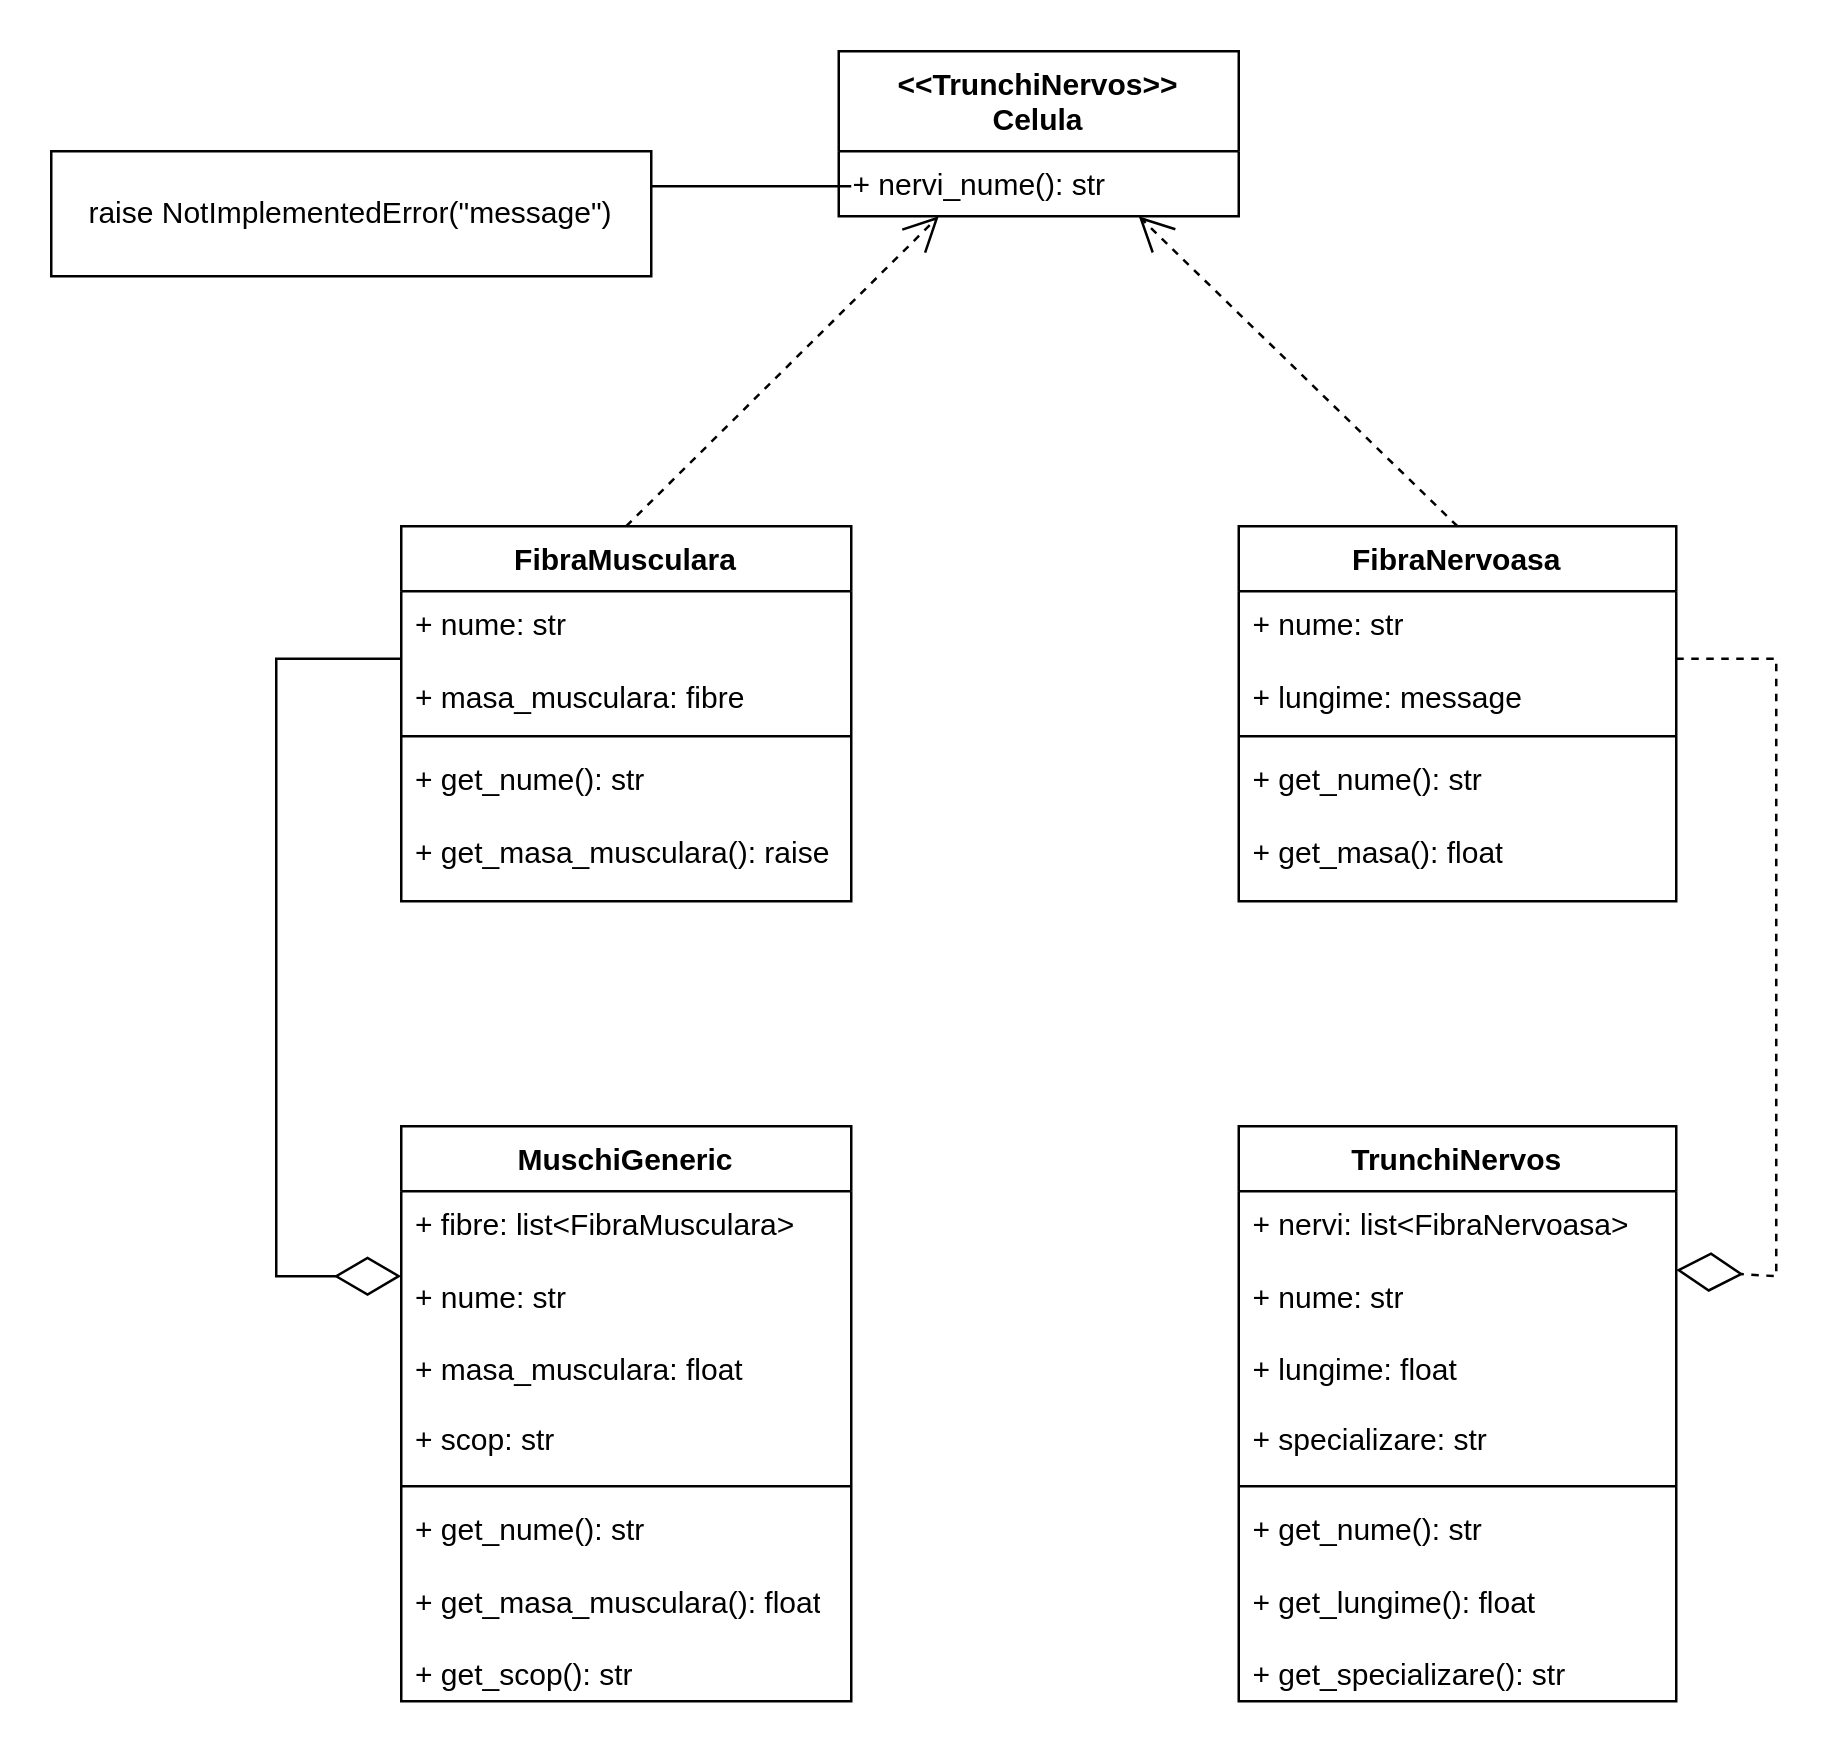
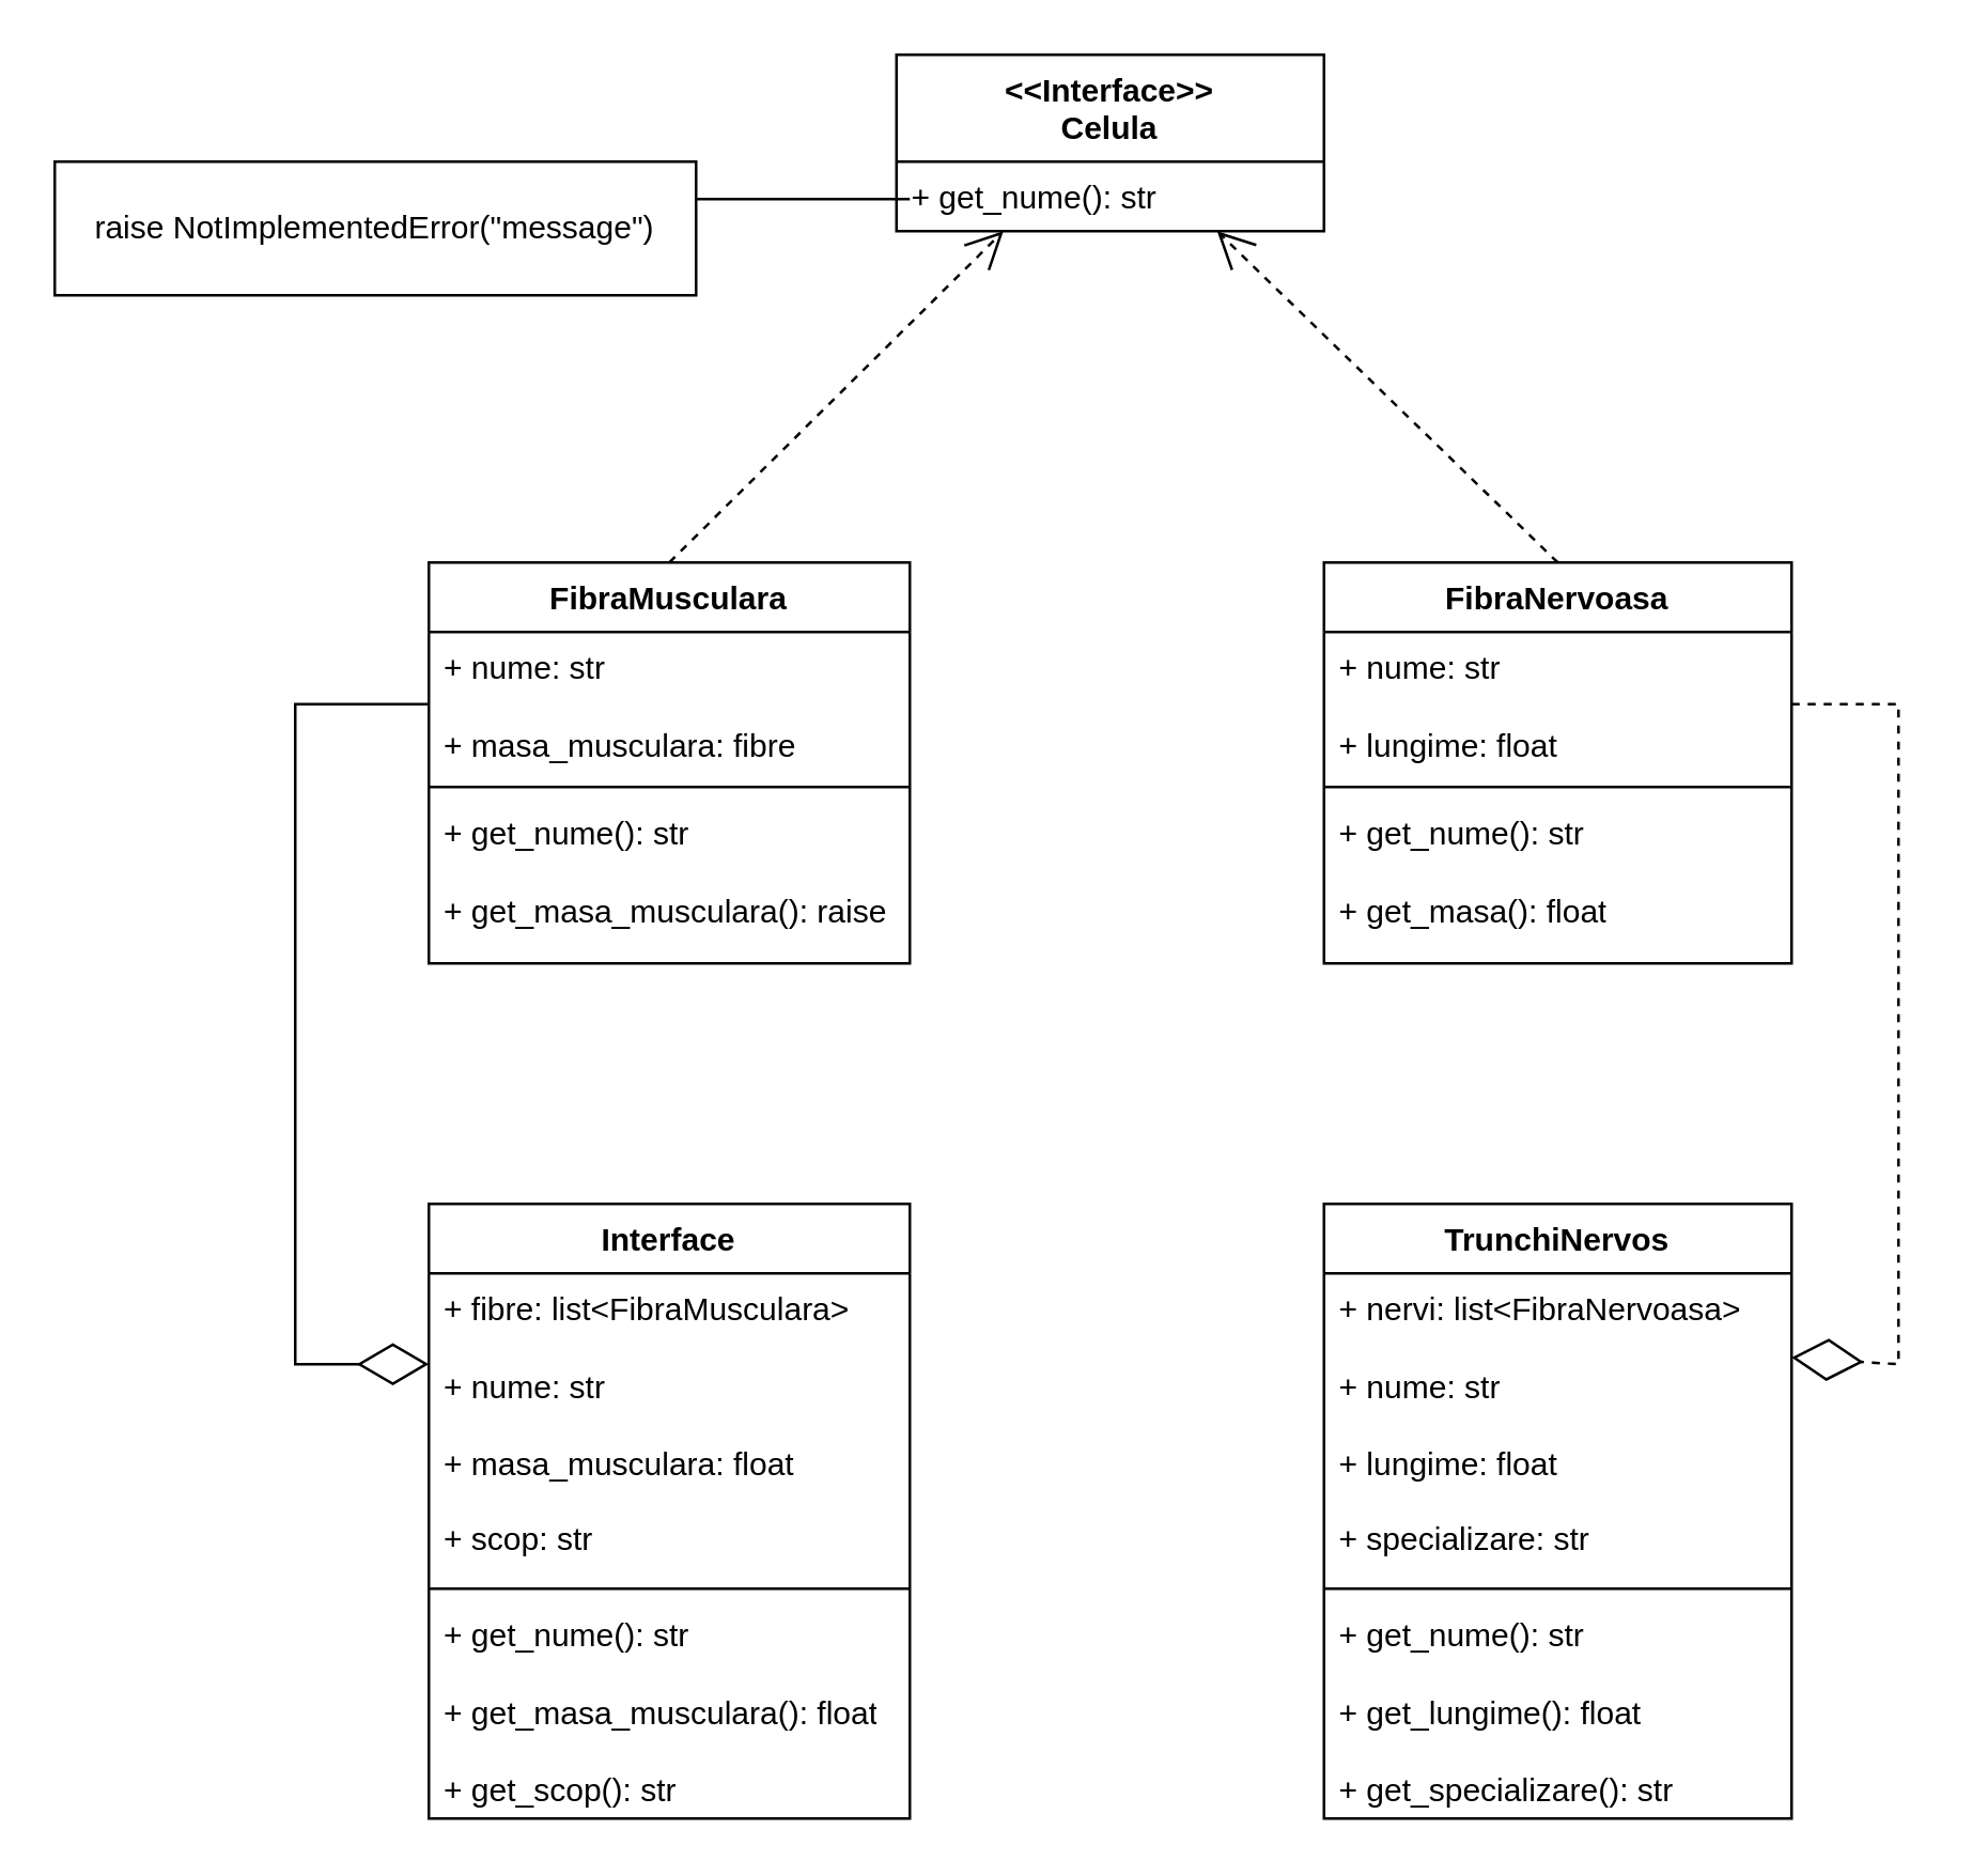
  <mxCell id="0" />
  <mxCell id="1" parent="0" />
- <mxCell id="2" value="&lt;div&gt;&amp;lt;&amp;lt;TrunchiNervos&amp;gt;&amp;gt;&lt;/div&gt;&lt;div&gt;Celula&lt;br&gt;&lt;/div&gt;" style="swimlane;fontStyle=1;align=center;verticalAlign=top;childLayout=stackLayout;horizontal=1;startSize=40;horizontalStack=0;resizeParent=1;resizeParentMax=0;resizeLast=0;collapsible=1;marginBottom=0;whiteSpace=wrap;html=1;" vertex="1" parent="1"><mxGeometry x="335" y="20" width="160" height="66" as="geometry" /></mxCell>
- <mxCell id="3" value="+ nervi_nume(): str" style="text;strokeColor=none;fillColor=none;align=left;verticalAlign=top;spacingLeft=4;spacingRight=4;overflow=hidden;rotatable=0;points=[[0,0.5],[1,0.5]];portConstraint=eastwest;whiteSpace=wrap;html=1;" vertex="1" parent="2"><mxGeometry y="40" width="160" height="26" as="geometry" /></mxCell>
+ <mxCell id="2" value="&lt;div&gt;&amp;lt;&amp;lt;Interface&amp;gt;&amp;gt;&lt;/div&gt;&lt;div&gt;Celula&lt;br&gt;&lt;/div&gt;" style="swimlane;fontStyle=1;align=center;verticalAlign=top;childLayout=stackLayout;horizontal=1;startSize=40;horizontalStack=0;resizeParent=1;resizeParentMax=0;resizeLast=0;collapsible=1;marginBottom=0;whiteSpace=wrap;html=1;" vertex="1" parent="1"><mxGeometry x="335" y="20" width="160" height="66" as="geometry" /></mxCell>
+ <mxCell id="3" value="+ get_nume(): str" style="text;strokeColor=none;fillColor=none;align=left;verticalAlign=top;spacingLeft=4;spacingRight=4;overflow=hidden;rotatable=0;points=[[0,0.5],[1,0.5]];portConstraint=eastwest;whiteSpace=wrap;html=1;" vertex="1" parent="2"><mxGeometry y="40" width="160" height="26" as="geometry" /></mxCell>
  <mxCell id="4" value="raise NotImplementedError(&quot;message&quot;)" style="html=1;whiteSpace=wrap;" vertex="1" parent="1"><mxGeometry x="20" y="60" width="240" height="50" as="geometry" /></mxCell>
  <mxCell id="5" value="" style="line;strokeWidth=1;fillColor=none;align=left;verticalAlign=middle;spacingTop=-1;spacingLeft=3;spacingRight=3;rotatable=0;labelPosition=right;points=[];portConstraint=eastwest;strokeColor=inherit;" vertex="1" parent="1"><mxGeometry x="260" y="70" width="80" height="8" as="geometry" /></mxCell>
  <mxCell id="6" value="FibraMusculara" style="swimlane;fontStyle=1;align=center;verticalAlign=top;childLayout=stackLayout;horizontal=1;startSize=26;horizontalStack=0;resizeParent=1;resizeParentMax=0;resizeLast=0;collapsible=1;marginBottom=0;whiteSpace=wrap;html=1;" vertex="1" parent="1"><mxGeometry x="160" y="210" width="180" height="150" as="geometry" /></mxCell>
  <mxCell id="7" value="&lt;div&gt;+ nume: str&lt;/div&gt;&lt;div&gt;&lt;br&gt;&lt;/div&gt;&lt;div&gt;+ masa_musculara: fibre&lt;br&gt;&lt;/div&gt;" style="text;strokeColor=none;fillColor=none;align=left;verticalAlign=top;spacingLeft=4;spacingRight=4;overflow=hidden;rotatable=0;points=[[0,0.5],[1,0.5]];portConstraint=eastwest;whiteSpace=wrap;html=1;" vertex="1" parent="6"><mxGeometry y="26" width="180" height="54" as="geometry" /></mxCell>
  <mxCell id="8" value="" style="line;strokeWidth=1;fillColor=none;align=left;verticalAlign=middle;spacingTop=-1;spacingLeft=3;spacingRight=3;rotatable=0;labelPosition=right;points=[];portConstraint=eastwest;strokeColor=inherit;" vertex="1" parent="6"><mxGeometry y="80" width="180" height="8" as="geometry" /></mxCell>
  <mxCell id="9" value="&lt;div&gt;+ get_nume(): str&lt;/div&gt;&lt;div&gt;&lt;br&gt;&lt;/div&gt;&lt;div&gt;+ get_masa_musculara(): raise&lt;br&gt;&lt;/div&gt;" style="text;strokeColor=none;fillColor=none;align=left;verticalAlign=top;spacingLeft=4;spacingRight=4;overflow=hidden;rotatable=0;points=[[0,0.5],[1,0.5]];portConstraint=eastwest;whiteSpace=wrap;html=1;" vertex="1" parent="6"><mxGeometry y="88" width="180" height="62" as="geometry" /></mxCell>
  <mxCell id="10" value="FibraNervoasa" style="swimlane;fontStyle=1;align=center;verticalAlign=top;childLayout=stackLayout;horizontal=1;startSize=26;horizontalStack=0;resizeParent=1;resizeParentMax=0;resizeLast=0;collapsible=1;marginBottom=0;whiteSpace=wrap;html=1;" vertex="1" parent="1"><mxGeometry x="495" y="210" width="175" height="150" as="geometry" /></mxCell>
- <mxCell id="11" value="&lt;div&gt;+ nume: str&lt;/div&gt;&lt;div&gt;&lt;br&gt;&lt;/div&gt;&lt;div&gt;+ lungime: message&lt;br&gt;&lt;/div&gt;" style="text;strokeColor=none;fillColor=none;align=left;verticalAlign=top;spacingLeft=4;spacingRight=4;overflow=hidden;rotatable=0;points=[[0,0.5],[1,0.5]];portConstraint=eastwest;whiteSpace=wrap;html=1;" vertex="1" parent="10"><mxGeometry y="26" width="175" height="54" as="geometry" /></mxCell>
+ <mxCell id="11" value="&lt;div&gt;+ nume: str&lt;/div&gt;&lt;div&gt;&lt;br&gt;&lt;/div&gt;&lt;div&gt;+ lungime: float&lt;br&gt;&lt;/div&gt;" style="text;strokeColor=none;fillColor=none;align=left;verticalAlign=top;spacingLeft=4;spacingRight=4;overflow=hidden;rotatable=0;points=[[0,0.5],[1,0.5]];portConstraint=eastwest;whiteSpace=wrap;html=1;" vertex="1" parent="10"><mxGeometry y="26" width="175" height="54" as="geometry" /></mxCell>
  <mxCell id="12" value="" style="line;strokeWidth=1;fillColor=none;align=left;verticalAlign=middle;spacingTop=-1;spacingLeft=3;spacingRight=3;rotatable=0;labelPosition=right;points=[];portConstraint=eastwest;strokeColor=inherit;" vertex="1" parent="10"><mxGeometry y="80" width="175" height="8" as="geometry" /></mxCell>
  <mxCell id="13" value="&lt;div&gt;+ get_nume(): str&lt;br&gt;&lt;/div&gt;&lt;div&gt;&lt;br&gt;&lt;/div&gt;&lt;div&gt;+ get_masa(): float&lt;br&gt;&lt;/div&gt;" style="text;strokeColor=none;fillColor=none;align=left;verticalAlign=top;spacingLeft=4;spacingRight=4;overflow=hidden;rotatable=0;points=[[0,0.5],[1,0.5]];portConstraint=eastwest;whiteSpace=wrap;html=1;" vertex="1" parent="10"><mxGeometry y="88" width="175" height="62" as="geometry" /></mxCell>
- <mxCell id="14" value="MuschiGeneric" style="swimlane;fontStyle=1;align=center;verticalAlign=top;childLayout=stackLayout;horizontal=1;startSize=26;horizontalStack=0;resizeParent=1;resizeParentMax=0;resizeLast=0;collapsible=1;marginBottom=0;whiteSpace=wrap;html=1;" vertex="1" parent="1"><mxGeometry x="160" y="450" width="180" height="230" as="geometry" /></mxCell>
+ <mxCell id="14" value="Interface" style="swimlane;fontStyle=1;align=center;verticalAlign=top;childLayout=stackLayout;horizontal=1;startSize=26;horizontalStack=0;resizeParent=1;resizeParentMax=0;resizeLast=0;collapsible=1;marginBottom=0;whiteSpace=wrap;html=1;" vertex="1" parent="1"><mxGeometry x="160" y="450" width="180" height="230" as="geometry" /></mxCell>
  <mxCell id="15" value="&lt;div&gt;+ fibre: list&amp;lt;FibraMusculara&amp;gt;&lt;/div&gt;&lt;div&gt;&lt;br&gt;&lt;/div&gt;&lt;div&gt;+ nume: str&lt;br&gt;&lt;/div&gt;&lt;div&gt;&lt;br&gt;&lt;/div&gt;&lt;div&gt;+ masa_musculara: float&lt;/div&gt;&lt;div&gt;&lt;br&gt;&lt;/div&gt;&lt;div&gt;+ scop: str&lt;br&gt;&lt;/div&gt;" style="text;strokeColor=none;fillColor=none;align=left;verticalAlign=top;spacingLeft=4;spacingRight=4;overflow=hidden;rotatable=0;points=[[0,0.5],[1,0.5]];portConstraint=eastwest;whiteSpace=wrap;html=1;" vertex="1" parent="14"><mxGeometry y="26" width="180" height="114" as="geometry" /></mxCell>
  <mxCell id="16" value="" style="line;strokeWidth=1;fillColor=none;align=left;verticalAlign=middle;spacingTop=-1;spacingLeft=3;spacingRight=3;rotatable=0;labelPosition=right;points=[];portConstraint=eastwest;strokeColor=inherit;" vertex="1" parent="14"><mxGeometry y="140" width="180" height="8" as="geometry" /></mxCell>
  <mxCell id="17" value="&lt;div&gt;+ get_nume(): str&lt;/div&gt;&lt;div&gt;&lt;br&gt;&lt;/div&gt;&lt;div&gt;+ get_masa_musculara(): float&lt;/div&gt;&lt;div&gt;&lt;br&gt;&lt;/div&gt;&lt;div&gt;+ get_scop(): str&lt;br&gt;&lt;/div&gt;" style="text;strokeColor=none;fillColor=none;align=left;verticalAlign=top;spacingLeft=4;spacingRight=4;overflow=hidden;rotatable=0;points=[[0,0.5],[1,0.5]];portConstraint=eastwest;whiteSpace=wrap;html=1;" vertex="1" parent="14"><mxGeometry y="148" width="180" height="82" as="geometry" /></mxCell>
  <mxCell id="18" value="TrunchiNervos" style="swimlane;fontStyle=1;align=center;verticalAlign=top;childLayout=stackLayout;horizontal=1;startSize=26;horizontalStack=0;resizeParent=1;resizeParentMax=0;resizeLast=0;collapsible=1;marginBottom=0;whiteSpace=wrap;html=1;" vertex="1" parent="1"><mxGeometry x="495" y="450" width="175" height="230" as="geometry" /></mxCell>
  <mxCell id="19" value="&lt;div&gt;+ nervi: list&amp;lt;FibraNervoasa&amp;gt;&lt;/div&gt;&lt;div&gt;&lt;br&gt;&lt;/div&gt;&lt;div&gt;+ nume: str&lt;/div&gt;&lt;div&gt;&lt;br&gt;&lt;/div&gt;&lt;div&gt;+ lungime: float&lt;/div&gt;&lt;div&gt;&lt;br&gt;&lt;/div&gt;&lt;div&gt;+ specializare: str&lt;br&gt;&lt;/div&gt;" style="text;strokeColor=none;fillColor=none;align=left;verticalAlign=top;spacingLeft=4;spacingRight=4;overflow=hidden;rotatable=0;points=[[0,0.5],[1,0.5]];portConstraint=eastwest;whiteSpace=wrap;html=1;" vertex="1" parent="18"><mxGeometry y="26" width="175" height="114" as="geometry" /></mxCell>
  <mxCell id="20" value="" style="line;strokeWidth=1;fillColor=none;align=left;verticalAlign=middle;spacingTop=-1;spacingLeft=3;spacingRight=3;rotatable=0;labelPosition=right;points=[];portConstraint=eastwest;strokeColor=inherit;" vertex="1" parent="18"><mxGeometry y="140" width="175" height="8" as="geometry" /></mxCell>
  <mxCell id="21" value="&lt;div&gt;+ get_nume(): str&lt;/div&gt;&lt;div&gt;&lt;br&gt;&lt;/div&gt;&lt;div&gt;+ get_lungime(): float&lt;/div&gt;&lt;div&gt;&lt;br&gt;&lt;/div&gt;&lt;div&gt;+ get_specializare(): str&lt;br&gt;&lt;/div&gt;" style="text;strokeColor=none;fillColor=none;align=left;verticalAlign=top;spacingLeft=4;spacingRight=4;overflow=hidden;rotatable=0;points=[[0,0.5],[1,0.5]];portConstraint=eastwest;whiteSpace=wrap;html=1;" vertex="1" parent="18"><mxGeometry y="148" width="175" height="82" as="geometry" /></mxCell>
  <mxCell id="22" value="" style="endArrow=open;dashed=1;endFill=0;endSize=12;html=1;rounded=0;exitX=0.5;exitY=0;exitDx=0;exitDy=0;entryX=0.25;entryY=1;entryDx=0;entryDy=0;" edge="1" parent="1" source="6" target="2"><mxGeometry width="160" relative="1" as="geometry"><mxPoint x="370" y="400" as="sourcePoint" /><mxPoint x="530" y="400" as="targetPoint" /></mxGeometry></mxCell>
  <mxCell id="23" value="" style="endArrow=open;dashed=1;endFill=0;endSize=12;html=1;rounded=0;exitX=0.5;exitY=0;exitDx=0;exitDy=0;entryX=0.75;entryY=1;entryDx=0;entryDy=0;" edge="1" parent="1" source="10" target="2"><mxGeometry width="160" relative="1" as="geometry"><mxPoint x="370" y="400" as="sourcePoint" /><mxPoint x="530" y="400" as="targetPoint" /></mxGeometry></mxCell>
  <mxCell id="24" value="" style="endArrow=diamondThin;endFill=0;endSize=24;html=1;rounded=0;exitX=0;exitY=0.5;exitDx=0;exitDy=0;entryX=0;entryY=0.298;entryDx=0;entryDy=0;entryPerimeter=0;" edge="1" parent="1" source="7" target="15"><mxGeometry width="160" relative="1" as="geometry"><mxPoint x="370" y="400" as="sourcePoint" /><mxPoint x="90" y="360" as="targetPoint" /><Array as="points"><mxPoint x="110" y="263" /><mxPoint x="110" y="510" /></Array></mxGeometry></mxCell>
  <mxCell id="25" value="" style="endArrow=diamondThin;endFill=0;endSize=24;html=1;rounded=0;exitX=1;exitY=0.5;exitDx=0;exitDy=0;entryX=1;entryY=0.25;entryDx=0;entryDy=0;dashed=1;" edge="1" parent="1" source="11" target="18"><mxGeometry width="160" relative="1" as="geometry"><mxPoint x="370" y="400" as="sourcePoint" /><mxPoint x="690" y="530" as="targetPoint" /><Array as="points"><mxPoint x="710" y="263" /><mxPoint x="710" y="510" /></Array></mxGeometry></mxCell>
